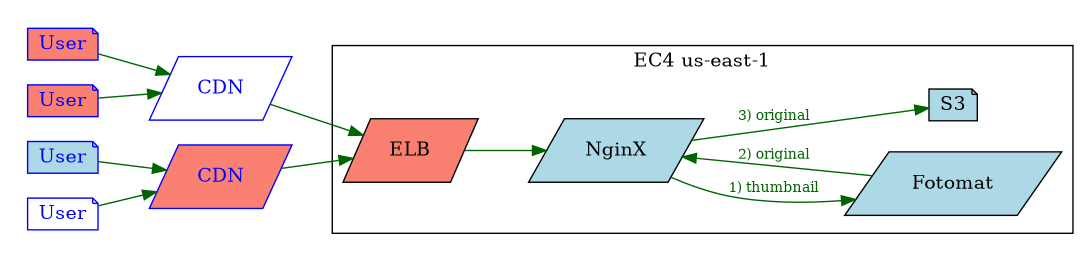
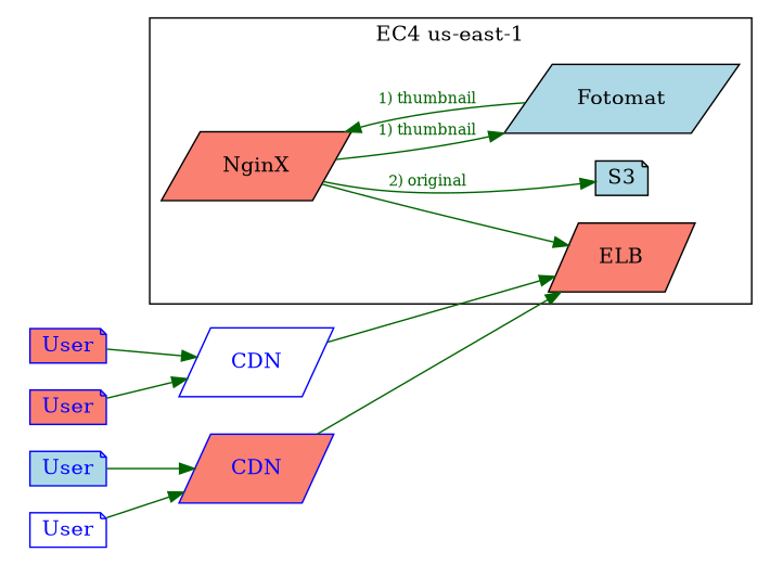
  digraph {
    rankdir=LR
    node [color=blue fillcolor=salmon fontcolor=blue fontsize=14 shape=parallelogram style=filled]
    edge [color=darkgreen fontcolor=darkgreen fontsize=10]
    n1 [fillcolor=white height=0.1 label=CDN width=0.1]
    n2 [height=0.1 label=User shape=note width=0.1]
    n3 [height=0.1 label=User shape=note width=0.1]
    n4 [height=0.1 label=CDN width=0.1]
    n5 [fillcolor=lightblue height=0.1 label=User shape=note width=0.1]
    n6 [fillcolor=white height=0.1 label=User shape=note width=0.1]
    n7 [color=black fontcolor=black height=0.1 label=ELB width=0.1]
-   n8 [color=black fillcolor=lightblue fontcolor=black height=0.1 label=NginX width=0.1]
+   n8 [color=black fontcolor=black height=0.1 label=NginX width=0.1]
    n9 [color=black fillcolor=lightblue fontcolor=black height=0.1 label=Fotomat width=0.1]
    n10 [color=black fillcolor=lightblue fontcolor=black height=0.1 label=S3 shape=note width=0.1]
    subgraph cluster_1 {
      style=invisible
      n1
      n2
      n3
      n4
      n5
      n6
    }
    subgraph cluster_2 {
      label="EC4 us-east-1"
      n7
      n8
      n9
      n10
    }
    n1 -> n7
    n2 -> n1
    n3 -> n1
    n4 -> n7
    n5 -> n4
    n6 -> n4
-   n7 -> n8
+   n8 -> n7
    n8 -> n9 [label="1) thumbnail"]
-   n8 -> n10 [label="3) original"]
-   n9 -> n8 [label="2) original"]
+   n8 -> n10 [label="2) original"]
+   n9 -> n8 [label="1) thumbnail"]
  }
